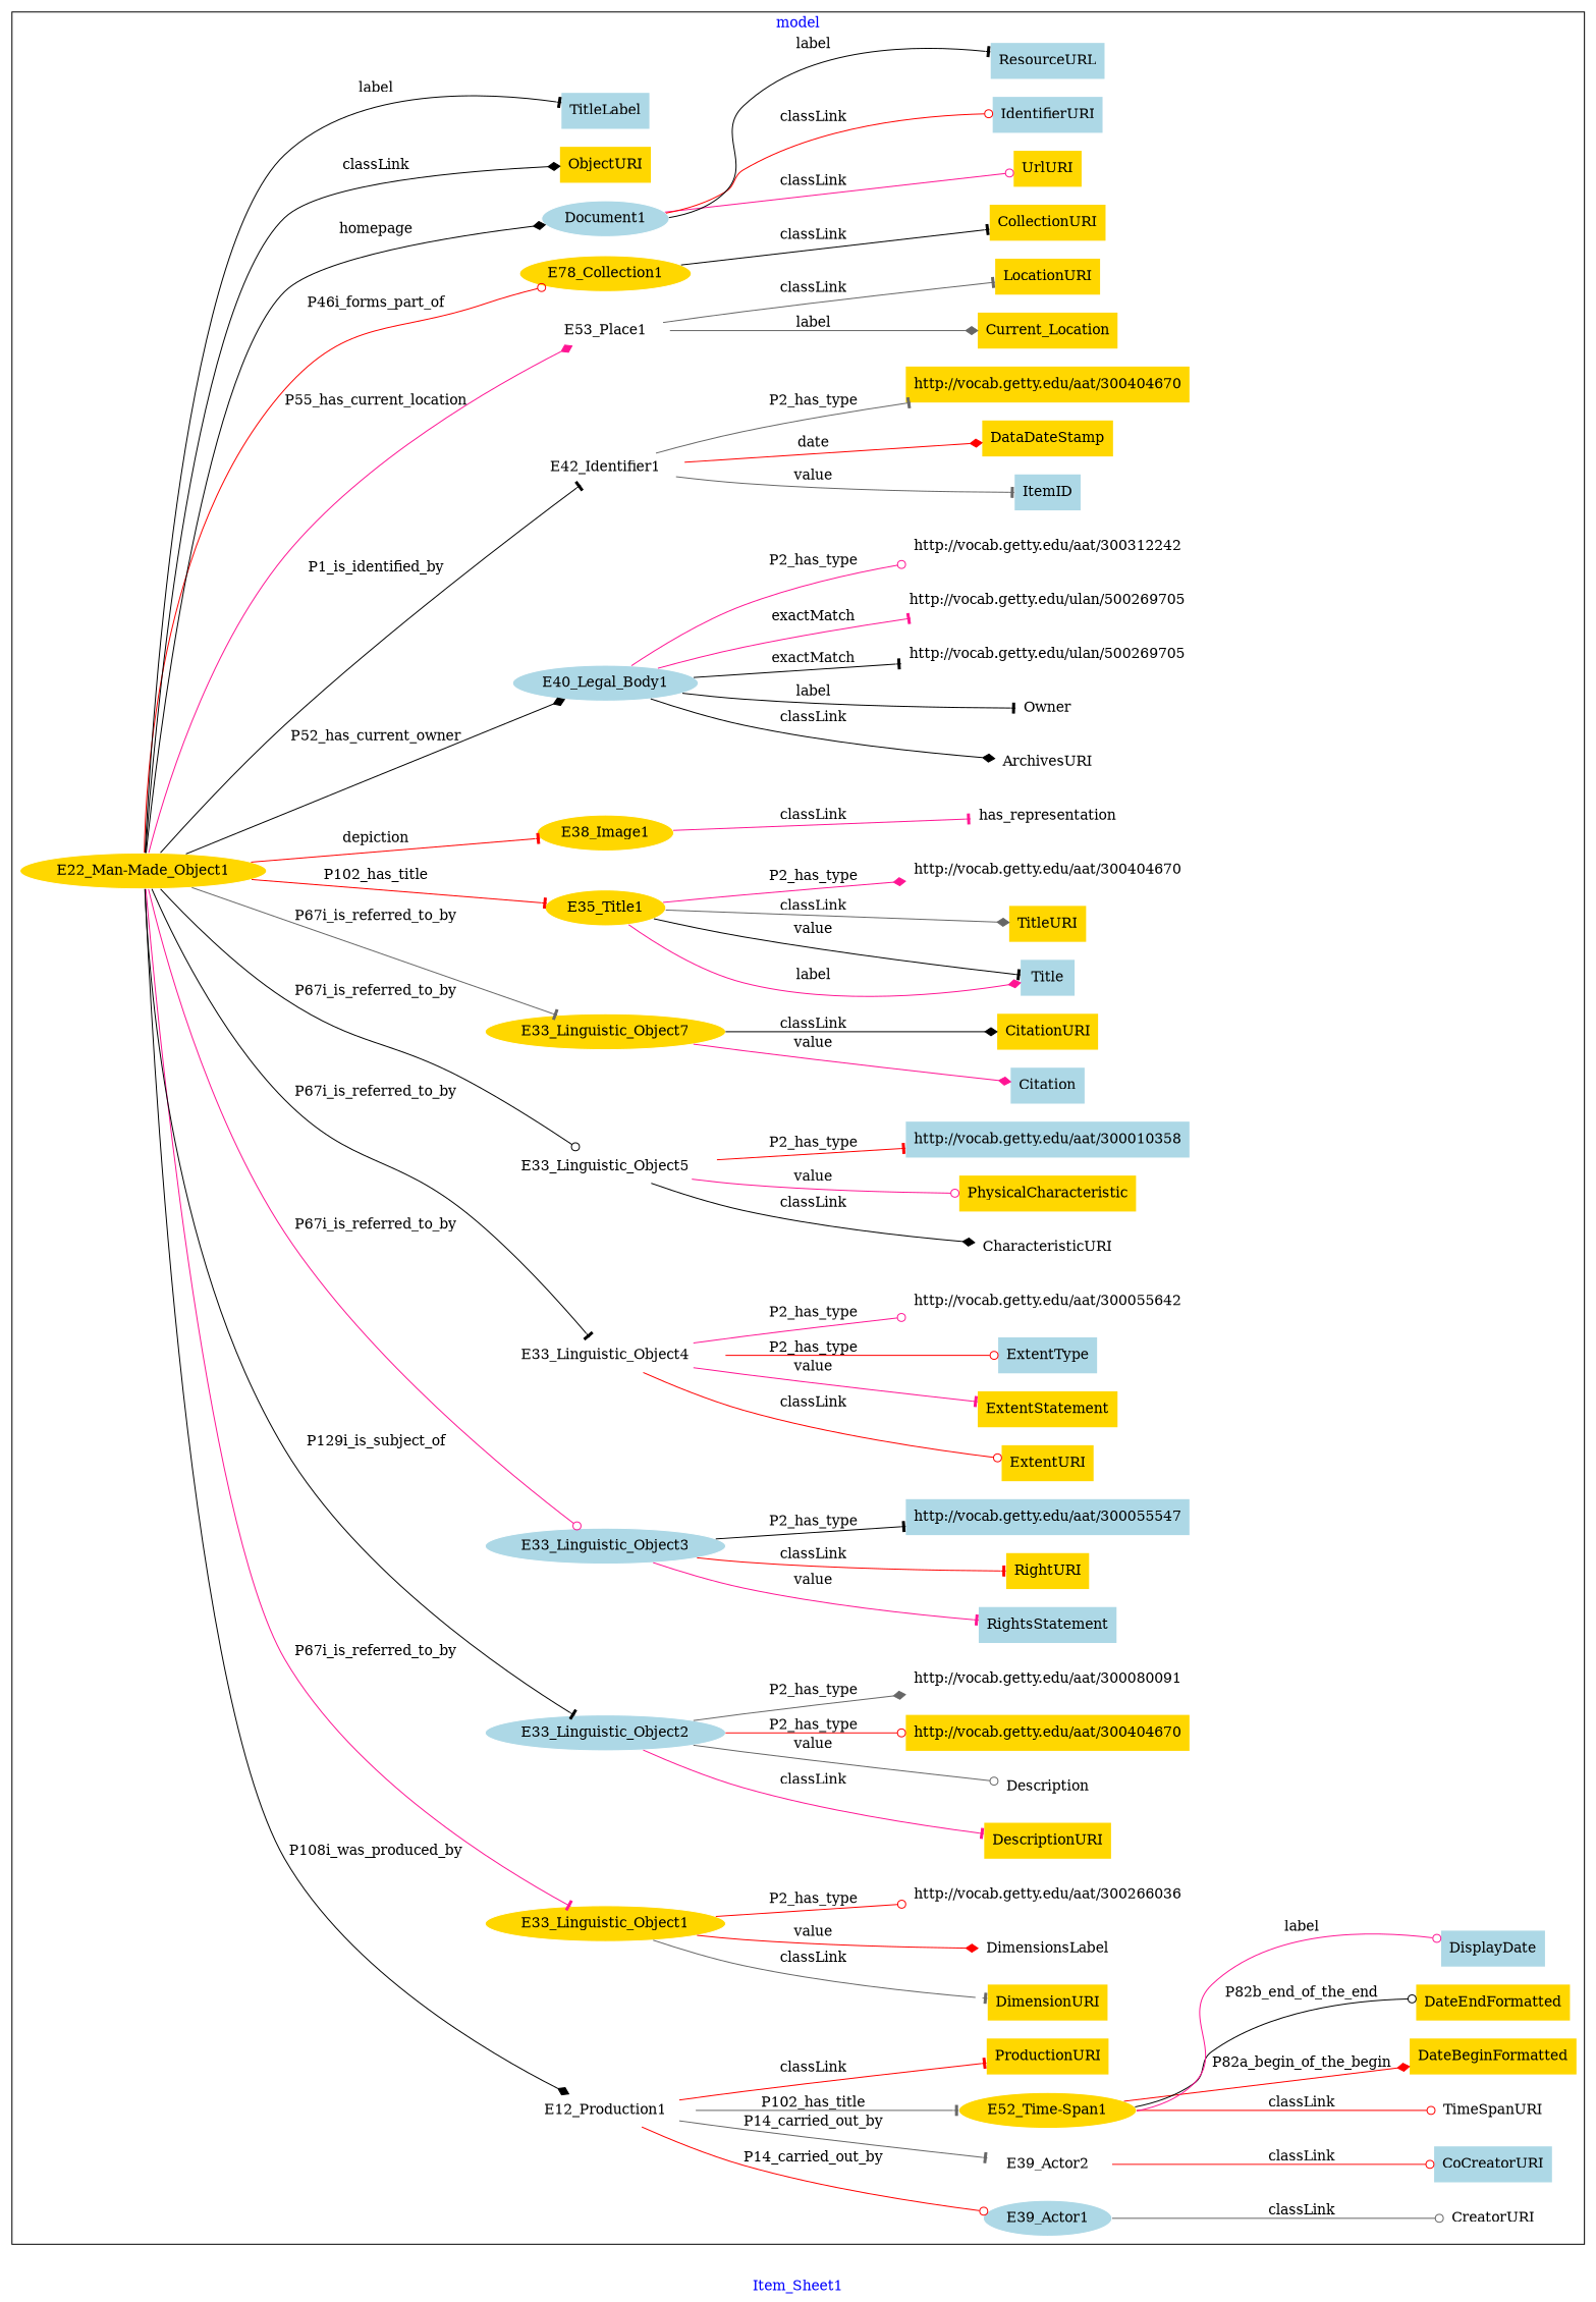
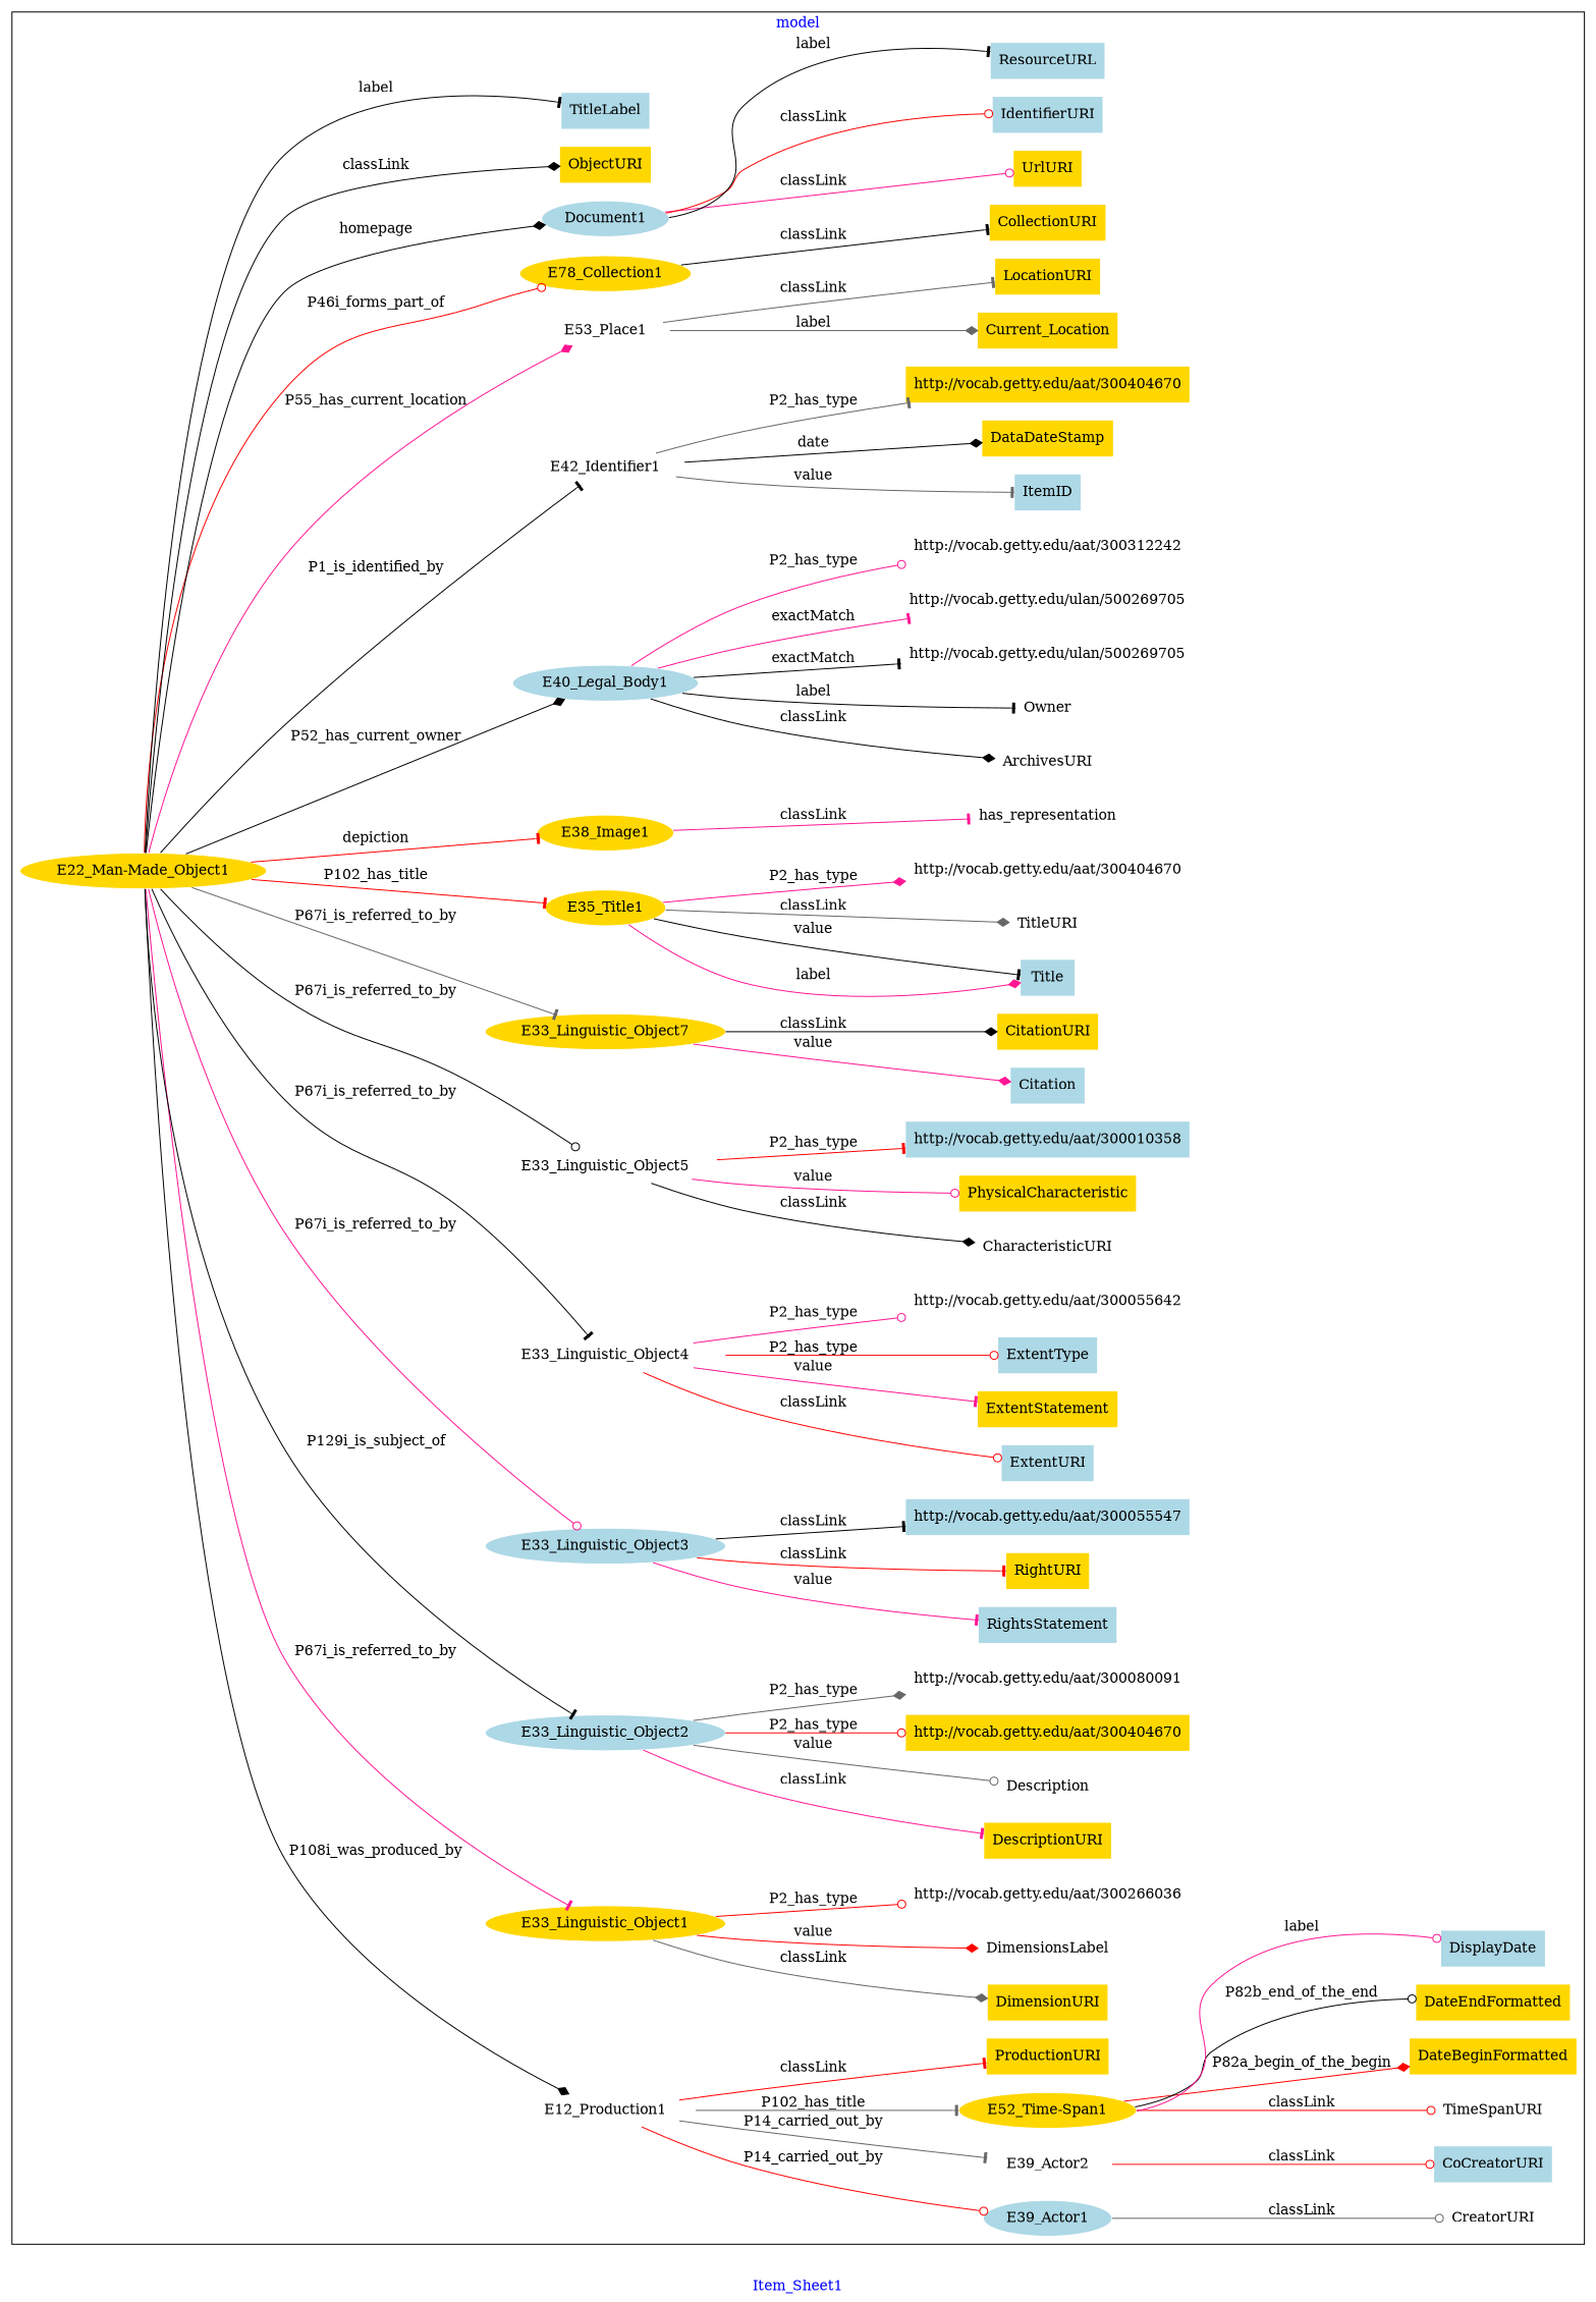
  digraph {
    fontcolor=blue
    label=Item_Sheet1
    rankdir=LR
    remincross=true
    node [fillcolor=gold style=filled shape=plaintext]
    edge [arrowhead=tee color=black fontcolor=black]
    n1 [color=white fillcolor=white label=E12_Production1 shape=""]
    n2 [color=white fillcolor=lightblue label=E39_Actor1 shape=""]
    n3 [color=white fillcolor=white label=E39_Actor2 shape=""]
    n4 [color=white label="E52_Time-Span1" shape=""]
    n5 [color=white label="E22_Man-Made_Object1" shape=""]
    n6 [color=white label=E33_Linguistic_Object1 shape=""]
    n7 [color=white fillcolor=lightblue label=E33_Linguistic_Object2 shape=""]
    n8 [color=white fillcolor=lightblue label=E33_Linguistic_Object3 shape=""]
    n9 [color=white fillcolor=white label=E33_Linguistic_Object4 shape=""]
    n10 [color=white fillcolor=white label=E33_Linguistic_Object5 shape=""]
    n11 [color=white label=E33_Linguistic_Object7 shape=""]
    n12 [color=white label=E35_Title1 shape=""]
    n13 [color=white label=E38_Image1 shape=""]
    n14 [color=white fillcolor=lightblue label=E40_Legal_Body1 shape=""]
    n15 [color=white fillcolor=white label=E42_Identifier1 shape=""]
    n16 [color=white fillcolor=white label=E53_Place1 shape=""]
    n17 [color=white label=E78_Collection1 shape=""]
    n18 [color=white fillcolor=lightblue label=Document1 shape=""]
-   n19 [label=ExtentURI]
+   n19 [fillcolor=lightblue label=ExtentURI]
    n20 [fillcolor=white label=TimeSpanURI]
    n21 [label=DimensionURI]
    n22 [fillcolor=lightblue label=ItemID]
    n23 [fillcolor=white label=ArchivesURI]
    n24 [fillcolor=white label=Owner]
    n25 [label=DataDateStamp]
    n26 [label=DateBeginFormatted]
    n27 [label=UrlURI]
    n28 [label=Current_Location]
    n29 [fillcolor=white label=has_representation]
    n30 [fillcolor=white label=DimensionsLabel]
    n31 [label=ExtentStatement]
    n32 [fillcolor=white label=CharacteristicURI]
    n33 [label=ObjectURI]
    n34 [fillcolor=lightblue label=Citation]
    n35 [fillcolor=lightblue label=RightsStatement]
    n36 [fillcolor=lightblue label=Title]
    n37 [label=DateEndFormatted]
    n38 [fillcolor=lightblue label=DisplayDate]
    n39 [fillcolor=lightblue label=CoCreatorURI]
-   n40 [label=TitleURI]
+   n40 [fillcolor=white label=TitleURI]
    n41 [fillcolor=lightblue label=IdentifierURI]
    n42 [label=DescriptionURI]
    n43 [fillcolor=lightblue label=ExtentType]
    n44 [label=PhysicalCharacteristic]
    n45 [label=CitationURI]
    n46 [label=RightURI]
    n47 [fillcolor=white label=CreatorURI]
    n48 [fillcolor=lightblue label=ResourceURL]
    n49 [label=CollectionURI]
    n50 [fillcolor=white label=Description]
    n51 [label=ProductionURI]
    n52 [fillcolor=lightblue label=TitleLabel]
    n53 [label=LocationURI]
    n54 [fillcolor=lightblue label="http://vocab.getty.edu/aat/300010358"]
    n55 [fillcolor=white label="http://vocab.getty.edu/aat/300404670"]
    n56 [fillcolor=lightblue label="http://vocab.getty.edu/aat/300055547"]
    n57 [label="http://vocab.getty.edu/aat/300404670"]
    n58 [fillcolor=white label="http://vocab.getty.edu/ulan/500269705"]
    n59 [fillcolor=white label="http://vocab.getty.edu/ulan/500269705"]
    n60 [fillcolor=white label="http://vocab.getty.edu/aat/300055642"]
    n61 [fillcolor=white label="http://vocab.getty.edu/aat/300266036"]
    n62 [label="http://vocab.getty.edu/aat/300404670"]
    n63 [fillcolor=white label="http://vocab.getty.edu/aat/300312242"]
    n64 [fillcolor=white label="http://vocab.getty.edu/aat/300080091"]
    subgraph cluster_1 {
      label=model
      n1
      n2
      n3
      n4
      n5
      n6
      n7
      n8
      n9
      n10
      n11
      n12
      n13
      n14
      n15
      n16
      n17
      n18
      n19
      n20
      n21
      n22
      n23
      n24
      n25
      n26
      n27
      n28
      n29
      n30
      n31
      n32
      n33
      n34
      n35
      n36
      n37
      n38
      n39
      n40
      n41
      n42
      n43
      n44
      n45
      n46
      n47
      n48
      n49
      n50
      n51
      n52
      n53
      n54
      n55
      n56
      n57
      n58
      n59
      n60
      n61
      n62
      n63
      n64
    }
    n1 -> n2 [arrowhead=odot color=red label=P14_carried_out_by]
    n1 -> n3 [color=gray40 label=P14_carried_out_by]
    n1 -> n4 [color=gray40 label=P102_has_title]
    n1 -> n51 [color=red label=classLink]
    n2 -> n47 [arrowhead=odot color=gray40 label=classLink]
    n3 -> n39 [arrowhead=odot color=red label=classLink]
    n4 -> n20 [arrowhead=odot color=red label=classLink]
    n4 -> n26 [arrowhead=diamond color=red label=P82a_begin_of_the_begin]
    n4 -> n37 [arrowhead=odot label=P82b_end_of_the_end]
    n4 -> n38 [arrowhead=odot color=deeppink label=label]
    n5 -> n1 [arrowhead=diamond label=P108i_was_produced_by]
    n5 -> n6 [color=deeppink label=P67i_is_referred_to_by]
    n5 -> n7 [label=P129i_is_subject_of]
    n5 -> n8 [arrowhead=odot color=deeppink label=P67i_is_referred_to_by]
    n5 -> n9 [label=P67i_is_referred_to_by]
    n5 -> n10 [arrowhead=odot label=P67i_is_referred_to_by]
    n5 -> n11 [color=gray40 label=P67i_is_referred_to_by]
    n5 -> n12 [color=red label=P102_has_title]
    n5 -> n13 [color=red label=depiction]
    n5 -> n14 [arrowhead=diamond label=P52_has_current_owner]
    n5 -> n15 [label=P1_is_identified_by]
    n5 -> n16 [arrowhead=diamond color=deeppink label=P55_has_current_location]
    n5 -> n17 [arrowhead=odot color=red label=P46i_forms_part_of]
    n5 -> n18 [arrowhead=diamond label=homepage]
    n5 -> n33 [arrowhead=diamond label=classLink]
    n5 -> n52 [label=label]
-   n6 -> n21 [color=gray40 label=classLink]
+   n6 -> n21 [arrowhead=diamond color=gray40 label=classLink]
    n6 -> n30 [arrowhead=diamond color=red label=value]
    n6 -> n61 [arrowhead=odot color=red label=P2_has_type]
    n7 -> n42 [color=deeppink label=classLink]
    n7 -> n50 [arrowhead=odot color=gray40 label=value]
    n7 -> n62 [arrowhead=odot color=red label=P2_has_type]
    n7 -> n64 [arrowhead=diamond color=gray40 label=P2_has_type]
    n8 -> n35 [color=deeppink label=value]
    n8 -> n46 [color=red label=classLink]
-   n8 -> n56 [label=P2_has_type]
+   n8 -> n56 [label=classLink]
    n9 -> n19 [arrowhead=odot color=red label=classLink]
    n9 -> n31 [color=deeppink label=value]
    n9 -> n43 [arrowhead=odot color=red label=P2_has_type]
    n9 -> n60 [arrowhead=odot color=deeppink label=P2_has_type]
    n10 -> n32 [arrowhead=diamond label=classLink]
    n10 -> n44 [arrowhead=odot color=deeppink label=value]
    n10 -> n54 [color=red label=P2_has_type]
    n11 -> n34 [arrowhead=diamond color=deeppink label=value]
    n11 -> n45 [arrowhead=diamond label=classLink]
    n12 -> n36 [arrowhead=diamond color=deeppink label=label]
    n12 -> n36 [label=value]
    n12 -> n40 [arrowhead=diamond color=gray40 label=classLink]
    n12 -> n55 [arrowhead=diamond color=deeppink label=P2_has_type]
    n13 -> n29 [color=deeppink label=classLink]
    n14 -> n23 [arrowhead=diamond label=classLink]
    n14 -> n24 [label=label]
    n14 -> n58 [label=exactMatch]
    n14 -> n59 [color=deeppink label=exactMatch]
    n14 -> n63 [arrowhead=odot color=deeppink label=P2_has_type]
    n15 -> n22 [color=gray40 label=value]
-   n15 -> n25 [arrowhead=diamond color=red label=date]
+   n15 -> n25 [arrowhead=diamond label=date]
    n15 -> n57 [color=gray40 label=P2_has_type]
    n16 -> n28 [arrowhead=diamond color=gray40 label=label]
    n16 -> n53 [color=gray40 label=classLink]
    n17 -> n49 [label=classLink]
    n18 -> n27 [arrowhead=odot color=deeppink label=classLink]
    n18 -> n41 [arrowhead=odot color=red label=classLink]
    n18 -> n48 [label=label]
  }
